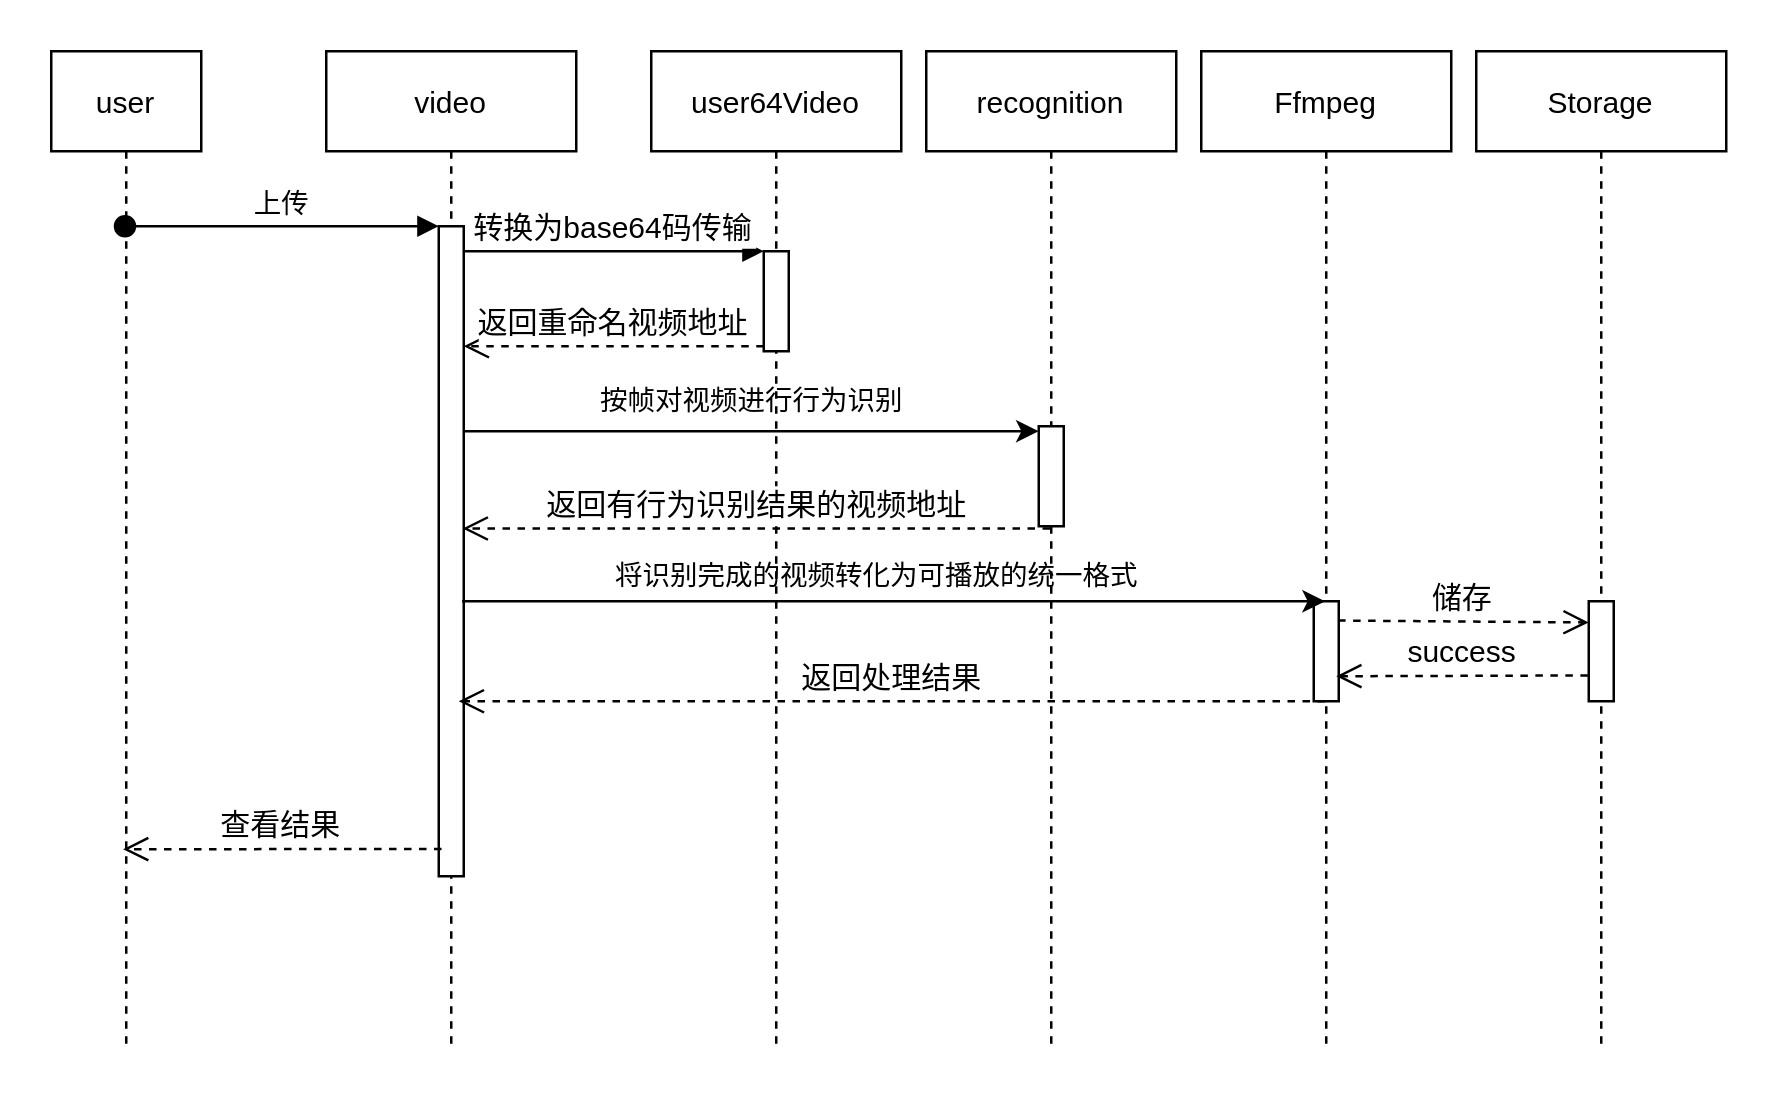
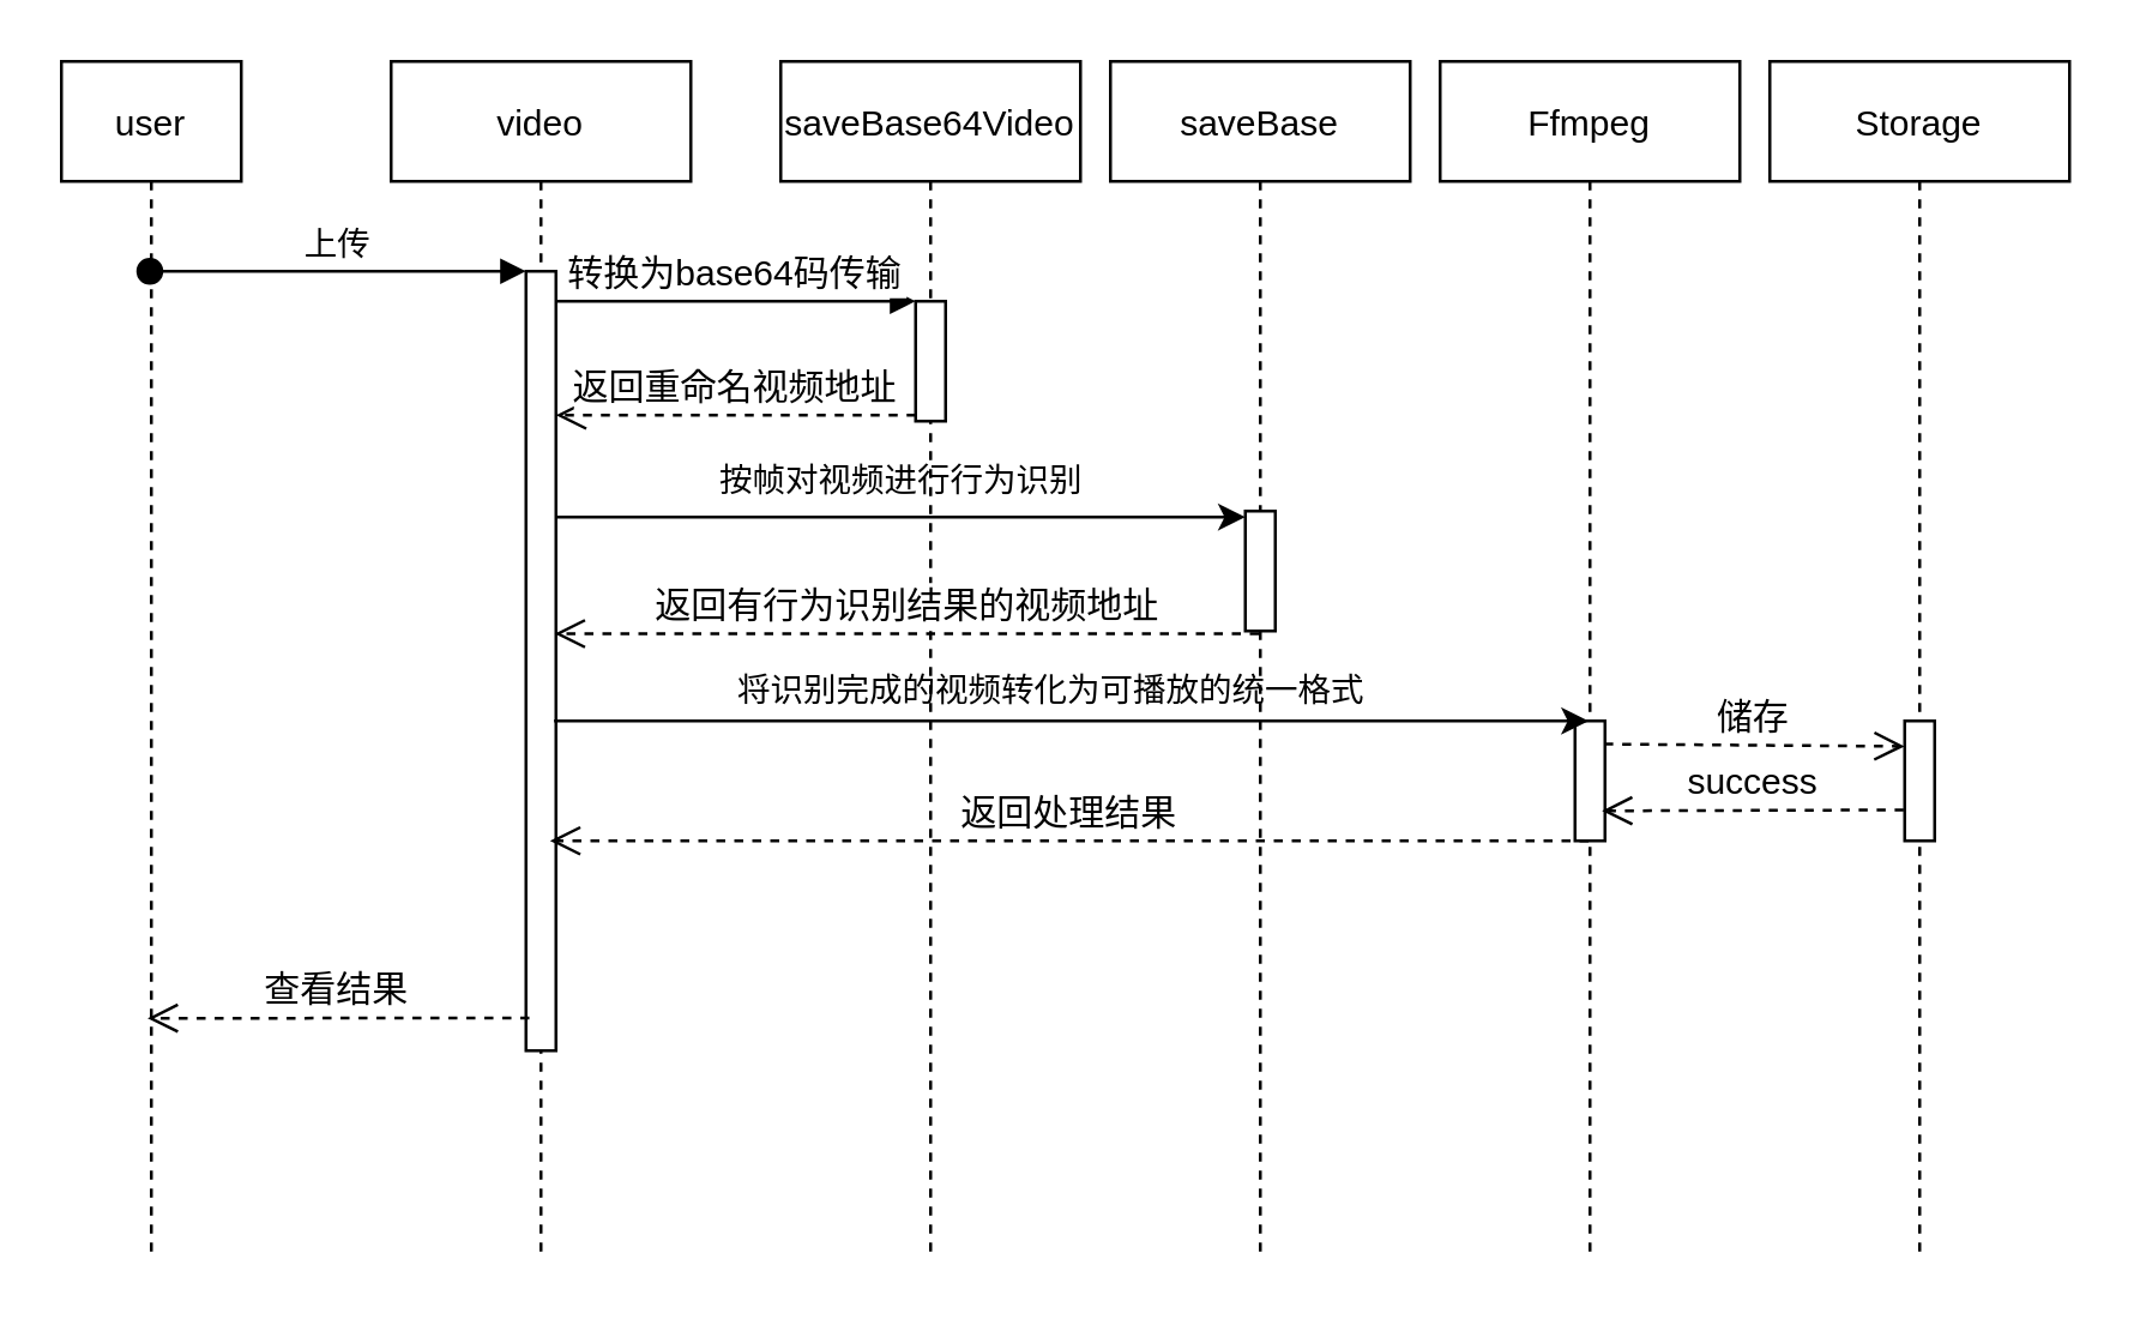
  <mxCell id="0" />
  <mxCell id="1" parent="0" />
  <mxCell id="2" value="video" style="shape=umlLifeline;perimeter=lifelinePerimeter;container=1;collapsible=0;recursiveResize=0;rounded=0;shadow=0;strokeWidth=1;" parent="1" vertex="1"><mxGeometry x="130" y="20" width="100" height="400" as="geometry" /></mxCell>
  <mxCell id="3" value="" style="points=[];perimeter=orthogonalPerimeter;rounded=0;shadow=0;strokeWidth=1;" parent="2" vertex="1"><mxGeometry x="45" y="70" width="10" height="260" as="geometry" /></mxCell>
- <mxCell id="4" value="user64Video" style="shape=umlLifeline;perimeter=lifelinePerimeter;container=1;collapsible=0;recursiveResize=0;rounded=0;shadow=0;strokeWidth=1;" parent="1" vertex="1"><mxGeometry x="260" y="20" width="100" height="400" as="geometry" /></mxCell>
+ <mxCell id="4" value="saveBase64Video" style="shape=umlLifeline;perimeter=lifelinePerimeter;container=1;collapsible=0;recursiveResize=0;rounded=0;shadow=0;strokeWidth=1;" parent="1" vertex="1"><mxGeometry x="260" y="20" width="100" height="400" as="geometry" /></mxCell>
  <mxCell id="5" value="" style="points=[];perimeter=orthogonalPerimeter;rounded=0;shadow=0;strokeWidth=1;" parent="4" vertex="1"><mxGeometry x="45" y="80" width="10" height="40" as="geometry" /></mxCell>
  <mxCell id="6" value="返回重命名视频地址" style="verticalAlign=bottom;endArrow=open;dashed=1;endSize=8;exitX=0;exitY=0.95;shadow=0;strokeWidth=1;fontSize=12;" parent="1" source="5" target="3" edge="1"><mxGeometry relative="1" as="geometry"><mxPoint x="355" y="176" as="targetPoint" /></mxGeometry></mxCell>
  <mxCell id="7" value="转换为base64码传输" style="verticalAlign=bottom;endArrow=block;entryX=0;entryY=0;shadow=0;strokeWidth=1;fontSize=12;" parent="1" source="3" target="5" edge="1"><mxGeometry relative="1" as="geometry"><mxPoint x="355" y="100" as="sourcePoint" /></mxGeometry></mxCell>
- <mxCell id="8" value="recognition" style="shape=umlLifeline;perimeter=lifelinePerimeter;container=1;collapsible=0;recursiveResize=0;rounded=0;shadow=0;strokeWidth=1;" vertex="1" parent="1"><mxGeometry x="370" y="20" width="100" height="400" as="geometry" /></mxCell>
+ <mxCell id="8" value="saveBase" style="shape=umlLifeline;perimeter=lifelinePerimeter;container=1;collapsible=0;recursiveResize=0;rounded=0;shadow=0;strokeWidth=1;" vertex="1" parent="1"><mxGeometry x="370" y="20" width="100" height="400" as="geometry" /></mxCell>
  <mxCell id="9" value="" style="points=[];perimeter=orthogonalPerimeter;rounded=0;shadow=0;strokeWidth=1;" vertex="1" parent="8"><mxGeometry x="45" y="150" width="10" height="40" as="geometry" /></mxCell>
  <mxCell id="10" value="user" style="shape=umlLifeline;perimeter=lifelinePerimeter;container=1;collapsible=0;recursiveResize=0;rounded=0;shadow=0;strokeWidth=1;" vertex="1" parent="1"><mxGeometry x="20" y="20" width="60" height="400" as="geometry" /></mxCell>
  <mxCell id="11" value="上传" style="verticalAlign=bottom;startArrow=oval;endArrow=block;startSize=8;shadow=0;strokeWidth=1;" parent="1" target="3" edge="1" source="10"><mxGeometry relative="1" as="geometry"><mxPoint x="70" y="90" as="sourcePoint" /><mxPoint x="170" y="90" as="targetPoint" /><Array as="points"><mxPoint x="115" y="90" /></Array></mxGeometry></mxCell>
  <mxCell id="12" value="" style="endArrow=classic;html=1;" edge="1" parent="1" target="9"><mxGeometry width="50" height="50" relative="1" as="geometry"><mxPoint x="185" y="172" as="sourcePoint" /><mxPoint x="400" y="200" as="targetPoint" /></mxGeometry></mxCell>
  <mxCell id="13" value="&lt;font style=&quot;font-size: 11px&quot;&gt;按帧对视频进行行为识别&lt;/font&gt;" style="text;html=1;align=center;verticalAlign=middle;resizable=0;points=[];autosize=1;strokeColor=none;" vertex="1" parent="1"><mxGeometry x="225" y="150" width="150" height="20" as="geometry" /></mxCell>
  <mxCell id="14" value="返回有行为识别结果的视频地址" style="verticalAlign=bottom;endArrow=open;dashed=1;endSize=8;shadow=0;strokeWidth=1;fontSize=12;entryX=0.957;entryY=0.465;entryDx=0;entryDy=0;entryPerimeter=0;" edge="1" parent="1" source="8" target="3"><mxGeometry relative="1" as="geometry"><mxPoint x="190" y="210" as="targetPoint" /><mxPoint x="310" y="210" as="sourcePoint" /></mxGeometry></mxCell>
  <mxCell id="15" value="Ffmpeg" style="shape=umlLifeline;perimeter=lifelinePerimeter;container=1;collapsible=0;recursiveResize=0;rounded=0;shadow=0;strokeWidth=1;" vertex="1" parent="1"><mxGeometry x="480" y="20" width="100" height="400" as="geometry" /></mxCell>
  <mxCell id="16" value="" style="points=[];perimeter=orthogonalPerimeter;rounded=0;shadow=0;strokeWidth=1;" vertex="1" parent="15"><mxGeometry x="45" y="220" width="10" height="40" as="geometry" /></mxCell>
  <mxCell id="17" value="" style="endArrow=classic;html=1;exitX=0.937;exitY=0.577;exitDx=0;exitDy=0;exitPerimeter=0;" edge="1" parent="1" source="3" target="15"><mxGeometry width="50" height="50" relative="1" as="geometry"><mxPoint x="190" y="240" as="sourcePoint" /><mxPoint x="412.85" y="240" as="targetPoint" /></mxGeometry></mxCell>
  <mxCell id="18" value="&lt;span style=&quot;font-size: 11px&quot;&gt;将识别完成的视频转化为可播放的统一格式&lt;/span&gt;" style="text;html=1;align=center;verticalAlign=middle;resizable=0;points=[];autosize=1;strokeColor=none;" vertex="1" parent="1"><mxGeometry x="230" y="220" width="240" height="20" as="geometry" /></mxCell>
  <mxCell id="19" value="返回处理结果" style="verticalAlign=bottom;endArrow=open;dashed=1;endSize=8;shadow=0;strokeWidth=1;fontSize=12;" edge="1" parent="1" source="15"><mxGeometry relative="1" as="geometry"><mxPoint x="183" y="280" as="targetPoint" /><mxPoint x="417.35" y="280.12" as="sourcePoint" /></mxGeometry></mxCell>
  <mxCell id="20" value="Storage" style="shape=umlLifeline;perimeter=lifelinePerimeter;container=1;collapsible=0;recursiveResize=0;rounded=0;shadow=0;strokeWidth=1;" vertex="1" parent="1"><mxGeometry x="590" y="20" width="100" height="400" as="geometry" /></mxCell>
  <mxCell id="21" value="" style="points=[];perimeter=orthogonalPerimeter;rounded=0;shadow=0;strokeWidth=1;" vertex="1" parent="20"><mxGeometry x="45" y="220" width="10" height="40" as="geometry" /></mxCell>
  <mxCell id="22" value="储存" style="verticalAlign=bottom;endArrow=open;dashed=1;endSize=8;shadow=0;strokeWidth=1;fontSize=12;exitX=0.975;exitY=0.193;exitDx=0;exitDy=0;exitPerimeter=0;entryX=-0.003;entryY=0.212;entryDx=0;entryDy=0;entryPerimeter=0;" edge="1" parent="1" source="16" target="21"><mxGeometry relative="1" as="geometry"><mxPoint x="630" y="248" as="targetPoint" /><mxPoint x="540" y="247" as="sourcePoint" /></mxGeometry></mxCell>
  <mxCell id="23" value="success" style="verticalAlign=bottom;endArrow=open;dashed=1;endSize=8;shadow=0;strokeWidth=1;fontSize=12;exitX=-0.035;exitY=0.742;exitDx=0;exitDy=0;exitPerimeter=0;" edge="1" parent="1" source="21"><mxGeometry relative="1" as="geometry"><mxPoint x="534" y="270" as="targetPoint" /><mxPoint x="649.5" y="285.08" as="sourcePoint" /></mxGeometry></mxCell>
  <mxCell id="24" value="查看结果" style="verticalAlign=bottom;endArrow=open;dashed=1;endSize=8;shadow=0;strokeWidth=1;fontSize=12;entryX=0.479;entryY=0.798;entryDx=0;entryDy=0;entryPerimeter=0;exitX=0.111;exitY=0.958;exitDx=0;exitDy=0;exitPerimeter=0;" edge="1" parent="1" source="3" target="10"><mxGeometry relative="1" as="geometry"><mxPoint x="68" y="350" as="targetPoint" /><mxPoint x="170" y="339" as="sourcePoint" /></mxGeometry></mxCell>
